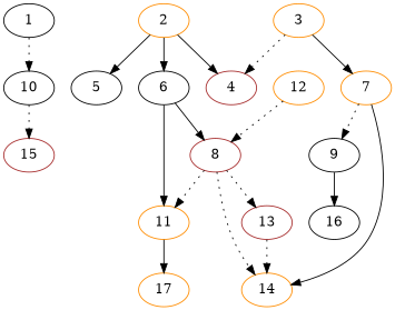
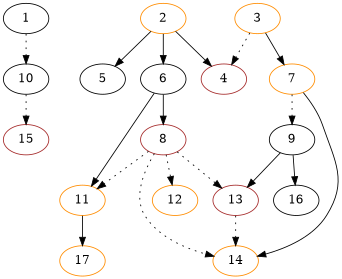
  digraph {
    node [color=darkorange]
    edge [style=solid]
    1 [alpha=30.94 color=black]
    10 [alpha=42.46 color=black]
    15 [alpha=20.32 color=brown]
    2 [alpha=38.88]
    4 [alpha=20.54 color=brown]
    5 [alpha=40.77 color=black]
    6 [alpha=27.57 color=black]
    8 [alpha=25.48 color=brown]
    11 [alpha=30.14]
    7 [alpha=43.91]
    9 [alpha=27.22 color=black]
    14 [alpha=20.79]
    12 [alpha=42.17]
    13 [alpha=34.76 color=brown]
    17 [alpha=36.79]
    16 [alpha=38.78 color=black]
    3 [alpha=39.52]
    1 -> 10 [style=dotted]
    10 -> 15 [style=dotted]
    2 -> 4
    2 -> 5
    2 -> 6
    6 -> 8
    6 -> 11
    8 -> 11 [style=dotted]
    8 -> 14 [style=dotted]
-   12 -> 8 [style=dotted]
+   8 -> 12 [style=dotted]
    8 -> 13 [style=dotted]
    11 -> 17
    7 -> 9 [style=dotted]
    7 -> 14
+   9 -> 13
    9 -> 16
    13 -> 14 [style=dotted]
    3 -> 4 [style=dotted]
    3 -> 7
  }
